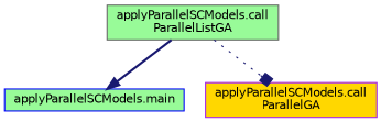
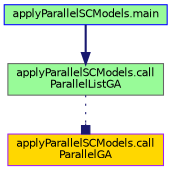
  digraph {
    rankdir=TB
    node [fillcolor=palegreen fontname=Helvetica fontsize=10 shape=record style=filled]
    edge [color=midnightblue fontname=Helvetica fontsize=10 labelfontname=Helvetica labelfontsize=10]
    n1 [color=blue fontcolor=black height=0.2 label="applyParallelSCModels.main" width=0.4]
    n2 [color=gray40 height=0.2 label="applyParallelSCModels.call\lParallelListGA" width=0.4]
    n3 [color=purple fillcolor=gold height=0.2 label="applyParallelSCModels.call\lParallelGA" width=0.4]
-   n2 -> n1 [arrowhead=normal style=bold]
+   n1 -> n2 [arrowhead=normal style=bold]
    n2 -> n3 [arrowhead=box style=dotted]
  }
